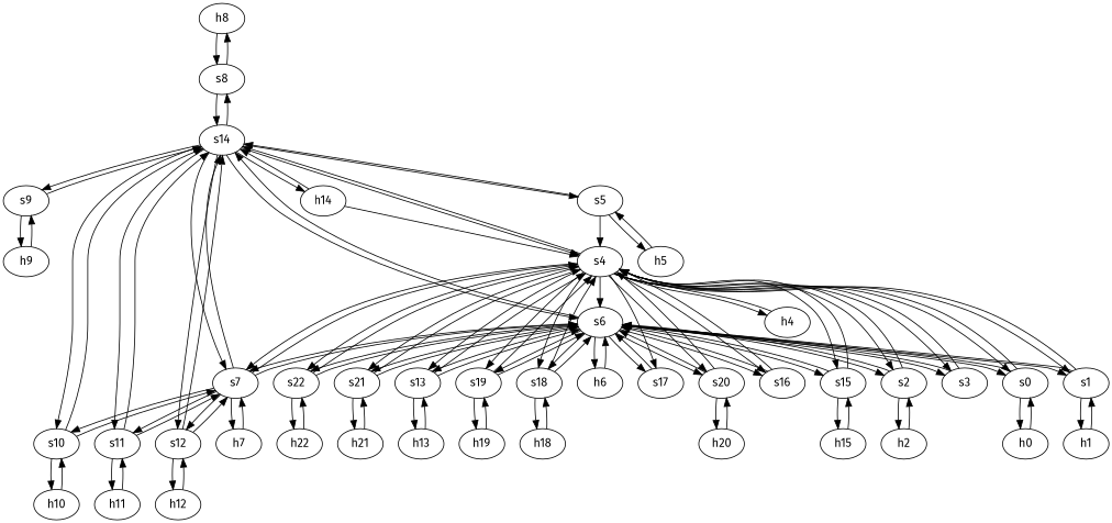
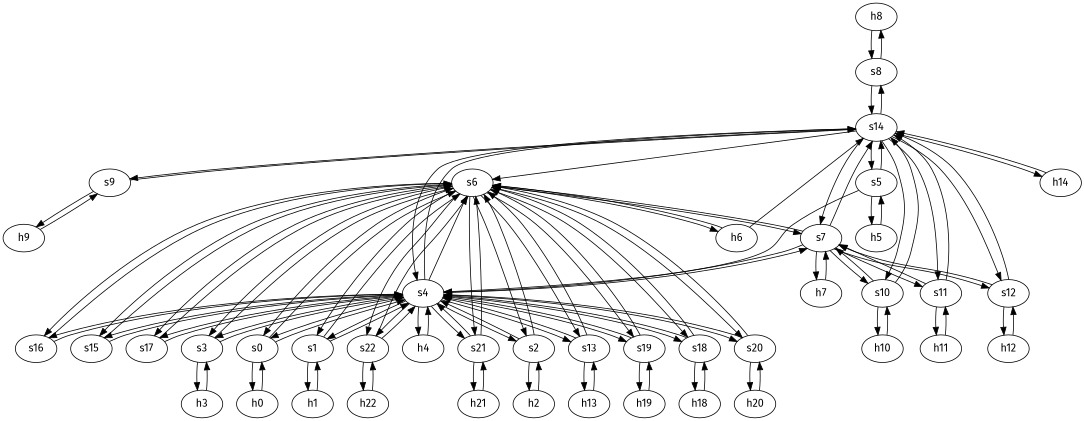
  strict digraph {
    fontname="Fira Sans"
    node [fontname="Fira Sans" type=switch]
    edge [capacity="1Gbps" cost=1 dst_port=1 fontname="Fira Sans" src_port=1]
    h8 [ip="111.0.8.8" mac="00:00:00:00:8:8" type=host]
    s8
    s14
    s9
    s6
    s4
    s7
    s10
    s11
    s12
    s5
    h14 [ip="111.0.14.14" mac="00:00:00:00:14:14" type=host]
    h9 [ip="111.0.9.9" mac="00:00:00:00:9:9" type=host]
    h2 [ip="111.0.2.2" mac="00:00:00:00:2:2" type=host]
    s2
    s3
    s0
    s1
    h6 [ip="111.0.6.6" mac="00:00:00:00:6:6" type=host]
    s22
    s21
    s13
    s19
    s18
    s20
    s16
    s15
    s17
    h4 [ip="111.0.4.4" mac="00:00:00:00:4:4" type=host]
+   h3 [ip="111.0.3.3" mac="00:00:00:00:3:3" type=host]
    h0 [ip="111.0.0.0" mac="00:00:00:00:0:0" type=host]
    h1 [ip="111.0.1.1" mac="00:00:00:00:1:1" type=host]
    h7 [ip="111.0.7.7" mac="00:00:00:00:7:7" type=host]
    h22 [ip="111.0.22.22" mac="00:00:00:00:22:22" type=host]
    h21 [ip="111.0.21.21" mac="00:00:00:00:21:21" type=host]
    h13 [ip="111.0.13.13" mac="00:00:00:00:13:13" type=host]
    h19 [ip="111.0.19.19" mac="00:00:00:00:19:19" type=host]
    h18 [ip="111.0.18.18" mac="00:00:00:00:18:18" type=host]
    h20 [ip="111.0.20.20" mac="00:00:00:00:20:20" type=host]
-   h15 [ip="111.0.15.15" mac="00:00:00:00:15:15" type=host]
    h10 [ip="111.0.10.10" mac="00:00:00:00:10:10" type=host]
    h11 [ip="111.0.11.11" mac="00:00:00:00:11:11" type=host]
    h12 [ip="111.0.12.12" mac="00:00:00:00:12:12" type=host]
    h5 [ip="111.0.5.5" mac="00:00:00:00:5:5" type=host]
    h8 -> s8
    s8 -> h8
    s8 -> s14 [dst_port=6 src_port=2]
    s14 -> s8 [dst_port=2 src_port=6]
    s14 -> s9 [dst_port=2 src_port=7]
    s14 -> s6 [dst_port=9 src_port=4]
    s14 -> s4 [dst_port=9 src_port=2]
    s14 -> s7 [dst_port=8 src_port=5]
    s14 -> s10 [dst_port=6 src_port=10]
    s14 -> s11 [dst_port=3 src_port=11]
    s14 -> s12 [dst_port=3 src_port=12]
    s14 -> s5 [dst_port=2 src_port=3]
    s14 -> h14
    s9 -> s14 [dst_port=7 src_port=2]
    s9 -> h9
-   s6 -> s14 [dst_port=4 src_port=9]
+   h6 -> s14 [dst_port=4 src_port=9]
    s6 -> s7 [dst_port=3 src_port=7]
    s6 -> s2 [dst_port=3 src_port=4]
    s6 -> s3 [dst_port=3 src_port=5]
    s6 -> s0 [dst_port=3 src_port=2]
    s6 -> s1 [dst_port=3 src_port=3]
    s6 -> h6
    s6 -> s22 [dst_port=3 src_port=17]
    s6 -> s21 [dst_port=3 src_port=16]
    s6 -> s13 [dst_port=3 src_port=8]
    s6 -> s19 [dst_port=3 src_port=14]
    s6 -> s18 [dst_port=3 src_port=13]
    s6 -> s20 [dst_port=3 src_port=15]
    s6 -> s16 [dst_port=3 src_port=11]
    s6 -> s15 [dst_port=3 src_port=10]
    s6 -> s17 [dst_port=3 src_port=12]
    s4 -> s14 [dst_port=2 src_port=9]
    s4 -> s6 [dst_port=6 src_port=6]
    s4 -> s7 [dst_port=2 src_port=7]
    s4 -> s2 [dst_port=2 src_port=4]
    s4 -> s3 [dst_port=2 src_port=5]
    s4 -> s0 [dst_port=2 src_port=2]
    s4 -> s1 [dst_port=2 src_port=3]
    s4 -> s22 [dst_port=2 src_port=17]
    s4 -> s21 [dst_port=2 src_port=16]
    s4 -> s13 [dst_port=2 src_port=8]
    s4 -> s19 [dst_port=2 src_port=14]
    s4 -> s18 [dst_port=2 src_port=13]
    s4 -> s20 [dst_port=2 src_port=15]
    s4 -> s16 [dst_port=2 src_port=11]
    s4 -> s15 [dst_port=2 src_port=10]
    s4 -> s17 [dst_port=2 src_port=12]
    s4 -> h4
    s7 -> s14 [dst_port=5 src_port=8]
    s7 -> s6 [dst_port=7 src_port=3]
    s7 -> s4 [dst_port=7 src_port=2]
    s7 -> s10 [dst_port=3 src_port=5]
    s7 -> s11 [dst_port=2 src_port=6]
    s7 -> s12 [dst_port=2 src_port=7]
    s7 -> h7
    s10 -> s14 [dst_port=10 src_port=6]
    s10 -> s7 [dst_port=5 src_port=3]
    s10 -> h10
    s11 -> s14 [dst_port=11 src_port=3]
    s11 -> s7 [dst_port=6 src_port=2]
    s11 -> h11
    s12 -> s14 [dst_port=12 src_port=3]
    s12 -> s7 [dst_port=7 src_port=2]
    s12 -> h12
    s5 -> s14 [dst_port=3 src_port=2]
    s5 -> s4 [dst_port=6 src_port=6]
    s5 -> h5
    h14 -> s14
    h9 -> s9
    h2 -> s2
    s2 -> s6 [dst_port=4 src_port=3]
    s2 -> s4 [dst_port=4 src_port=2]
    s2 -> h2
    s3 -> s6 [dst_port=5 src_port=3]
    s3 -> s4 [dst_port=5 src_port=2]
+   s3 -> h3
    s0 -> s6 [dst_port=2 src_port=3]
    s0 -> s4 [dst_port=2 src_port=2]
    s0 -> h0
    s1 -> s6 [dst_port=3 src_port=3]
    s1 -> s4 [dst_port=3 src_port=2]
    s1 -> h1
    h6 -> s6
    s22 -> s6 [dst_port=17 src_port=3]
    s22 -> s4 [dst_port=17 src_port=2]
    s22 -> h22
    s21 -> s6 [dst_port=16 src_port=3]
    s21 -> s4 [dst_port=16 src_port=2]
    s21 -> h21
    s13 -> s6 [dst_port=8 src_port=3]
    s13 -> s4 [dst_port=8 src_port=2]
    s13 -> h13
    s19 -> s6 [dst_port=14 src_port=3]
    s19 -> s4 [dst_port=14 src_port=2]
    s19 -> h19
    s18 -> s6 [dst_port=13 src_port=3]
    s18 -> s4 [dst_port=13 src_port=2]
    s18 -> h18
    s20 -> s6 [dst_port=15 src_port=3]
    s20 -> s4 [dst_port=15 src_port=2]
    s20 -> h20
    s16 -> s6 [dst_port=11 src_port=3]
    s16 -> s4 [dst_port=11 src_port=2]
    s15 -> s6 [dst_port=10 src_port=3]
    s15 -> s4 [dst_port=10 src_port=2]
-   s15 -> h15
    s17 -> s6 [dst_port=12 src_port=3]
-   h14 -> s4 [dst_port=12 src_port=2]
+   s17 -> s4 [dst_port=12 src_port=2]
    h4 -> s4
+   h3 -> s3
    h0 -> s0
    h1 -> s1
    h7 -> s7
    h22 -> s22
    h21 -> s21
    h13 -> s13
    h19 -> s19
    h18 -> s18
    h20 -> s20
-   h15 -> s15
    h10 -> s10
    h11 -> s11
    h12 -> s12
    h5 -> s5
  }
